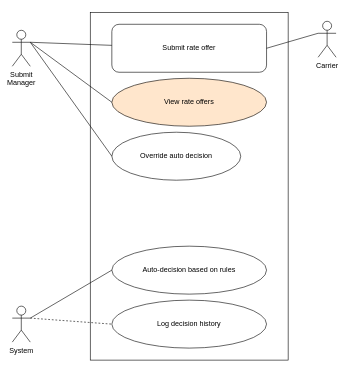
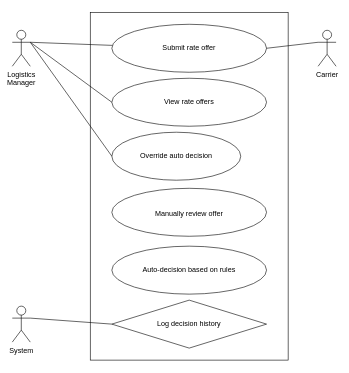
  <mxCell id="0" />
  <mxCell id="1" parent="0" />
  <mxCell id="2" value="" style="rounded=0;whiteSpace=wrap;html=1;" vertex="1" parent="1"><mxGeometry x="150" y="20" width="330" height="580" as="geometry" /></mxCell>
- <mxCell id="3" value="Submit rate offer" style="whiteSpace=wrap;html=1;rounded=1;" vertex="1" parent="1"><mxGeometry x="186" y="40" width="258" height="80" as="geometry" /></mxCell>
+ <mxCell id="3" value="Submit rate offer" style="ellipse;whiteSpace=wrap;html=1;" vertex="1" parent="1"><mxGeometry x="186" y="40" width="258" height="80" as="geometry" /></mxCell>
+ <mxCell id="4" value="&lt;table&gt;&lt;tbody&gt;&lt;tr&gt;&lt;td data-col-size=&quot;sm&quot; data-end=&quot;3841&quot; data-start=&quot;3820&quot;&gt;&lt;/td&gt;&lt;/tr&gt;&lt;/tbody&gt;&lt;/table&gt;&lt;table&gt;&lt;tbody&gt;&lt;tr&gt;&lt;td data-col-size=&quot;sm&quot; data-end=&quot;3878&quot; data-start=&quot;3841&quot;&gt;Manually review offer&lt;/td&gt;&lt;/tr&gt;&lt;/tbody&gt;&lt;/table&gt;" style="ellipse;whiteSpace=wrap;html=1;" vertex="1" parent="1"><mxGeometry x="186" y="313.5" width="258" height="80" as="geometry" /></mxCell>
  <mxCell id="5" value="Override auto decision" style="ellipse;whiteSpace=wrap;html=1;" vertex="1" parent="1"><mxGeometry x="186" y="220" width="215" height="80" as="geometry" /></mxCell>
- <mxCell id="6" value="Log decision history" style="ellipse;whiteSpace=wrap;html=1;" vertex="1" parent="1"><mxGeometry x="186" y="500" width="258" height="80" as="geometry" /></mxCell>
+ <mxCell id="6" value="Log decision history" style="rhombus;whiteSpace=wrap;html=1;" vertex="1" parent="1"><mxGeometry x="186" y="500" width="258" height="80" as="geometry" /></mxCell>
  <mxCell id="7" value="Auto-decision based on rules" style="ellipse;whiteSpace=wrap;html=1;" vertex="1" parent="1"><mxGeometry x="186" y="410" width="258" height="80" as="geometry" /></mxCell>
- <mxCell id="8" value="View rate offers" style="ellipse;whiteSpace=wrap;html=1;fillColor=#ffe6cc;" vertex="1" parent="1"><mxGeometry x="186" y="130" width="258" height="80" as="geometry" /></mxCell>
- <mxCell id="9" value="Carrier" style="shape=umlActor;verticalLabelPosition=bottom;verticalAlign=top;html=1;outlineConnect=0;" vertex="1" parent="1"><mxGeometry x="530" y="35" width="30" height="60" as="geometry" /></mxCell>
+ <mxCell id="8" value="View rate offers" style="ellipse;whiteSpace=wrap;html=1;" vertex="1" parent="1"><mxGeometry x="186" y="130" width="258" height="80" as="geometry" /></mxCell>
+ <mxCell id="9" value="Carrier" style="shape=umlActor;verticalLabelPosition=bottom;verticalAlign=top;html=1;outlineConnect=0;" vertex="1" parent="1"><mxGeometry x="530" y="50" width="30" height="60" as="geometry" /></mxCell>
  <mxCell id="10" value="System" style="shape=umlActor;verticalLabelPosition=bottom;verticalAlign=top;html=1;outlineConnect=0;" vertex="1" parent="1"><mxGeometry x="20" y="510" width="30" height="60" as="geometry" /></mxCell>
- <mxCell id="11" value="Submit&lt;div&gt;Manager&lt;/div&gt;" style="shape=umlActor;verticalLabelPosition=bottom;verticalAlign=top;html=1;outlineConnect=0;" vertex="1" parent="1"><mxGeometry x="20" y="50" width="30" height="60" as="geometry" /></mxCell>
+ <mxCell id="11" value="Logistics&lt;div&gt;Manager&lt;/div&gt;" style="shape=umlActor;verticalLabelPosition=bottom;verticalAlign=top;html=1;outlineConnect=0;" vertex="1" parent="1"><mxGeometry x="20" y="50" width="30" height="60" as="geometry" /></mxCell>
  <mxCell id="12" value="" style="endArrow=none;html=1;rounded=0;exitX=1;exitY=0.333;exitDx=0;exitDy=0;exitPerimeter=0;entryX=0;entryY=0.5;entryDx=0;entryDy=0;" edge="1" parent="1" source="11" target="8"><mxGeometry width="50" height="50" relative="1" as="geometry"><mxPoint x="70" y="80" as="sourcePoint" /><mxPoint x="120" y="30" as="targetPoint" /></mxGeometry></mxCell>
  <mxCell id="13" value="" style="endArrow=none;html=1;rounded=0;entryX=0;entryY=0.333;entryDx=0;entryDy=0;entryPerimeter=0;exitX=1;exitY=0.5;exitDx=0;exitDy=0;" edge="1" parent="1" source="3" target="9"><mxGeometry width="50" height="50" relative="1" as="geometry"><mxPoint x="450" y="80" as="sourcePoint" /><mxPoint x="266" y="220" as="targetPoint" /></mxGeometry></mxCell>
  <mxCell id="14" value="" style="endArrow=none;html=1;rounded=0;exitX=1;exitY=0.333;exitDx=0;exitDy=0;exitPerimeter=0;entryX=0;entryY=0.5;entryDx=0;entryDy=0;" edge="1" parent="1" source="11" target="5"><mxGeometry width="50" height="50" relative="1" as="geometry"><mxPoint x="-130" y="230" as="sourcePoint" /><mxPoint x="6" y="330" as="targetPoint" /></mxGeometry></mxCell>
  <mxCell id="15" value="" style="endArrow=none;html=1;rounded=0;exitX=1;exitY=0.333;exitDx=0;exitDy=0;exitPerimeter=0;" edge="1" parent="1" source="11" target="3"><mxGeometry width="50" height="50" relative="1" as="geometry"><mxPoint x="40" y="320" as="sourcePoint" /><mxPoint x="176" y="420" as="targetPoint" /></mxGeometry></mxCell>
- <mxCell id="16" value="" style="endArrow=none;html=1;rounded=0;exitX=1;exitY=0.333;exitDx=0;exitDy=0;exitPerimeter=0;entryX=0;entryY=0.5;entryDx=0;entryDy=0;" edge="1" parent="1" source="10" target="7"><mxGeometry width="50" height="50" relative="1" as="geometry"><mxPoint x="60" y="430" as="sourcePoint" /><mxPoint x="196" y="530" as="targetPoint" /></mxGeometry></mxCell>
- <mxCell id="17" value="" style="endArrow=none;html=1;rounded=0;exitX=1;exitY=0.333;exitDx=0;exitDy=0;exitPerimeter=0;entryX=0;entryY=0.5;entryDx=0;entryDy=0;dashed=1;" edge="1" parent="1" source="10" target="6"><mxGeometry width="50" height="50" relative="1" as="geometry"><mxPoint x="60" y="480" as="sourcePoint" /><mxPoint x="196" y="580" as="targetPoint" /></mxGeometry></mxCell>
+ <mxCell id="17" value="" style="endArrow=none;html=1;rounded=0;exitX=1;exitY=0.333;exitDx=0;exitDy=0;exitPerimeter=0;entryX=0;entryY=0.5;entryDx=0;entryDy=0;" edge="1" parent="1" source="10" target="6"><mxGeometry width="50" height="50" relative="1" as="geometry"><mxPoint x="60" y="480" as="sourcePoint" /><mxPoint x="196" y="580" as="targetPoint" /></mxGeometry></mxCell>
